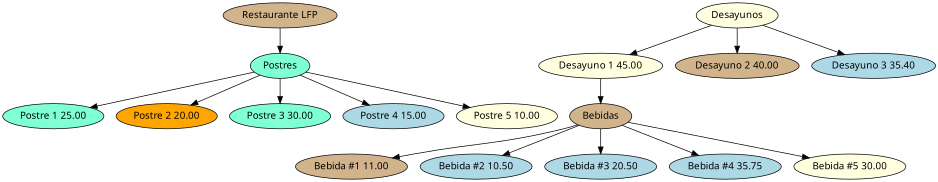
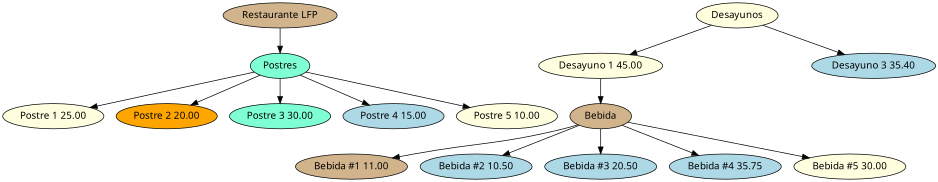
  digraph {
    fontname="Noto Sans"
    node [fillcolor=lightblue fontname="Noto Sans" style=filled]
    edge [fontname="Noto Sans"]
    n1 [fillcolor=tan label="Restaurante LFP"]
    n2 [fillcolor=aquamarine label=Postres]
-   n3 [fillcolor=tan label=Bebidas]
+   n3 [fillcolor=tan label=Bebida]
    n4 [fillcolor=tan label="Bebida #1 11.00"]
    n5 [label="Bebida #2 10.50"]
    n6 [label="Bebida #3 20.50"]
    n7 [label="Bebida #4 35.75"]
    n8 [fillcolor=lightyellow label="Bebida #5 30.00"]
    n9 [fillcolor=lightyellow label=Desayunos]
    n10 [fillcolor=lightyellow label="Desayuno 1 45.00"]
-   n11 [fillcolor=tan label="Desayuno 2 40.00"]
    n12 [label="Desayuno 3 35.40"]
-   n13 [fillcolor=aquamarine label="Postre 1 25.00"]
+   n13 [fillcolor=lightyellow label="Postre 1 25.00"]
    n14 [fillcolor=orange label="Postre 2 20.00"]
    n15 [fillcolor=aquamarine label="Postre 3 30.00"]
    n16 [label="Postre 4 15.00"]
    n17 [fillcolor=lightyellow label="Postre 5 10.00"]
    n1 -> n2
    n2 -> n13
    n2 -> n14
    n2 -> n15
    n2 -> n16
    n2 -> n17
    n3 -> n4
    n3 -> n5
    n3 -> n6
    n3 -> n7
    n3 -> n8
    n9 -> n10
-   n9 -> n11
    n9 -> n12
    n10 -> n3
  }
